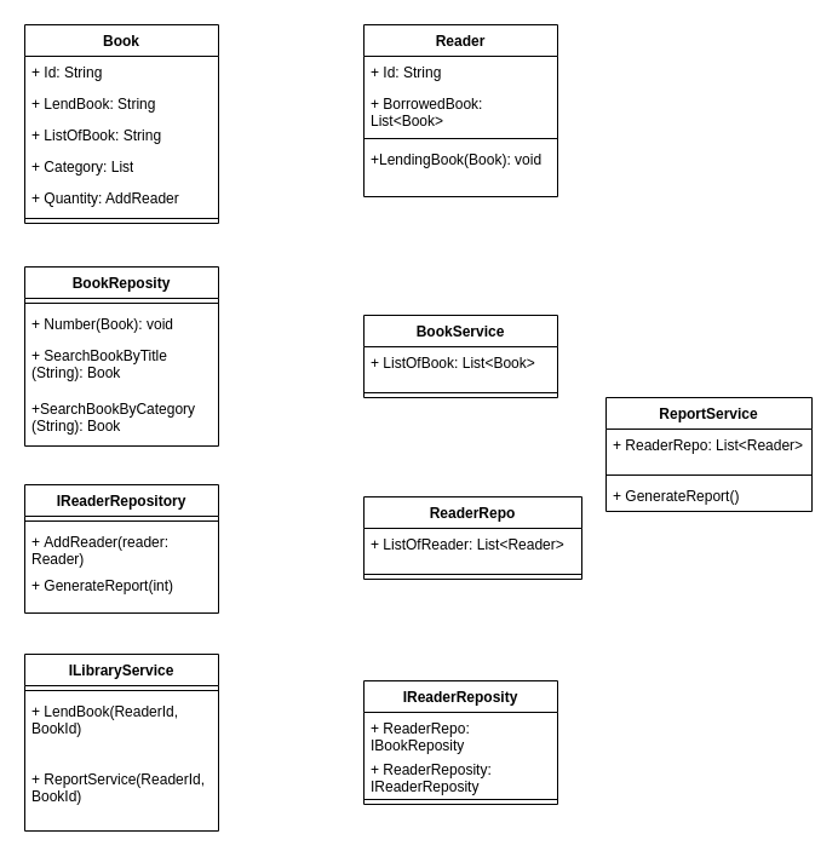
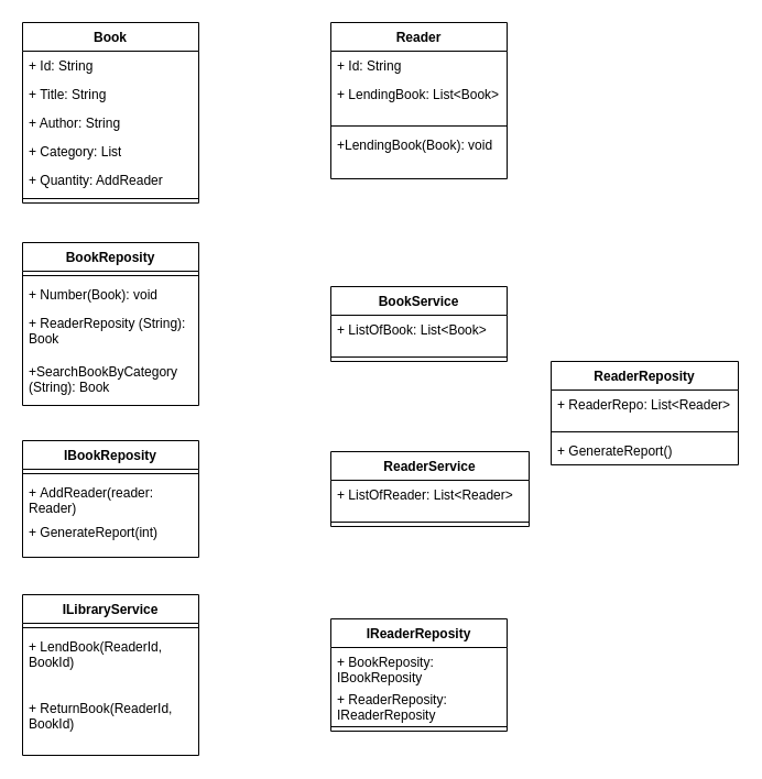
  <mxCell id="0" />
  <mxCell id="1" parent="0" />
  <mxCell id="2" value="Book" style="swimlane;fontStyle=1;align=center;verticalAlign=top;childLayout=stackLayout;horizontal=1;startSize=26;horizontalStack=0;resizeParent=1;resizeParentMax=0;resizeLast=0;collapsible=1;marginBottom=0;whiteSpace=wrap;html=1;" vertex="1" parent="1"><mxGeometry x="20" y="20" width="160" height="164" as="geometry" /></mxCell>
  <mxCell id="3" value="+ Id: String" style="text;strokeColor=none;fillColor=none;align=left;verticalAlign=top;spacingLeft=4;spacingRight=4;overflow=hidden;rotatable=0;points=[[0,0.5],[1,0.5]];portConstraint=eastwest;whiteSpace=wrap;html=1;" vertex="1" parent="2"><mxGeometry y="26" width="160" height="26" as="geometry" /></mxCell>
- <mxCell id="4" value="+ LendBook: String" style="text;strokeColor=none;fillColor=none;align=left;verticalAlign=top;spacingLeft=4;spacingRight=4;overflow=hidden;rotatable=0;points=[[0,0.5],[1,0.5]];portConstraint=eastwest;whiteSpace=wrap;html=1;" vertex="1" parent="2"><mxGeometry y="52" width="160" height="26" as="geometry" /></mxCell>
- <mxCell id="5" value="+ ListOfBook: String" style="text;strokeColor=none;fillColor=none;align=left;verticalAlign=top;spacingLeft=4;spacingRight=4;overflow=hidden;rotatable=0;points=[[0,0.5],[1,0.5]];portConstraint=eastwest;whiteSpace=wrap;html=1;" vertex="1" parent="2"><mxGeometry y="78" width="160" height="26" as="geometry" /></mxCell>
+ <mxCell id="4" value="+ Title: String" style="text;strokeColor=none;fillColor=none;align=left;verticalAlign=top;spacingLeft=4;spacingRight=4;overflow=hidden;rotatable=0;points=[[0,0.5],[1,0.5]];portConstraint=eastwest;whiteSpace=wrap;html=1;" vertex="1" parent="2"><mxGeometry y="52" width="160" height="26" as="geometry" /></mxCell>
+ <mxCell id="5" value="+ Author: String" style="text;strokeColor=none;fillColor=none;align=left;verticalAlign=top;spacingLeft=4;spacingRight=4;overflow=hidden;rotatable=0;points=[[0,0.5],[1,0.5]];portConstraint=eastwest;whiteSpace=wrap;html=1;" vertex="1" parent="2"><mxGeometry y="78" width="160" height="26" as="geometry" /></mxCell>
  <mxCell id="6" value="+ Category: List" style="text;strokeColor=none;fillColor=none;align=left;verticalAlign=top;spacingLeft=4;spacingRight=4;overflow=hidden;rotatable=0;points=[[0,0.5],[1,0.5]];portConstraint=eastwest;whiteSpace=wrap;html=1;" vertex="1" parent="2"><mxGeometry y="104" width="160" height="26" as="geometry" /></mxCell>
  <mxCell id="7" value="+ Quantity: AddReader" style="text;strokeColor=none;fillColor=none;align=left;verticalAlign=top;spacingLeft=4;spacingRight=4;overflow=hidden;rotatable=0;points=[[0,0.5],[1,0.5]];portConstraint=eastwest;whiteSpace=wrap;html=1;" vertex="1" parent="2"><mxGeometry y="130" width="160" height="26" as="geometry" /></mxCell>
  <mxCell id="8" value="" style="line;strokeWidth=1;fillColor=none;align=left;verticalAlign=middle;spacingTop=-1;spacingLeft=3;spacingRight=3;rotatable=0;labelPosition=right;points=[];portConstraint=eastwest;strokeColor=inherit;" vertex="1" parent="2"><mxGeometry y="156" width="160" height="8" as="geometry" /></mxCell>
  <mxCell id="9" value="Reader" style="swimlane;fontStyle=1;align=center;verticalAlign=top;childLayout=stackLayout;horizontal=1;startSize=26;horizontalStack=0;resizeParent=1;resizeParentMax=0;resizeLast=0;collapsible=1;marginBottom=0;whiteSpace=wrap;html=1;" vertex="1" parent="1"><mxGeometry x="300" y="20" width="160" height="142" as="geometry" /></mxCell>
  <mxCell id="10" value="+ Id: String" style="text;strokeColor=none;fillColor=none;align=left;verticalAlign=top;spacingLeft=4;spacingRight=4;overflow=hidden;rotatable=0;points=[[0,0.5],[1,0.5]];portConstraint=eastwest;whiteSpace=wrap;html=1;" vertex="1" parent="9"><mxGeometry y="26" width="160" height="26" as="geometry" /></mxCell>
- <mxCell id="11" value="+ BorrowedBook: List&amp;lt;Book&amp;gt;" style="text;strokeColor=none;fillColor=none;align=left;verticalAlign=top;spacingLeft=4;spacingRight=4;overflow=hidden;rotatable=0;points=[[0,0.5],[1,0.5]];portConstraint=eastwest;whiteSpace=wrap;html=1;" vertex="1" parent="9"><mxGeometry y="52" width="160" height="38" as="geometry" /></mxCell>
+ <mxCell id="11" value="+ LendingBook: List&amp;lt;Book&amp;gt;" style="text;strokeColor=none;fillColor=none;align=left;verticalAlign=top;spacingLeft=4;spacingRight=4;overflow=hidden;rotatable=0;points=[[0,0.5],[1,0.5]];portConstraint=eastwest;whiteSpace=wrap;html=1;" vertex="1" parent="9"><mxGeometry y="52" width="160" height="38" as="geometry" /></mxCell>
  <mxCell id="12" value="" style="line;strokeWidth=1;fillColor=none;align=left;verticalAlign=middle;spacingTop=-1;spacingLeft=3;spacingRight=3;rotatable=0;labelPosition=right;points=[];portConstraint=eastwest;strokeColor=inherit;" vertex="1" parent="9"><mxGeometry y="90" width="160" height="8" as="geometry" /></mxCell>
  <mxCell id="13" value="+LendingBook&lt;span style=&quot;background-color: transparent; color: light-dark(rgb(0, 0, 0), rgb(255, 255, 255));&quot;&gt;(Book): void&lt;/span&gt;" style="text;strokeColor=none;fillColor=none;align=left;verticalAlign=top;spacingLeft=4;spacingRight=4;overflow=hidden;rotatable=0;points=[[0,0.5],[1,0.5]];portConstraint=eastwest;whiteSpace=wrap;html=1;" vertex="1" parent="9"><mxGeometry y="98" width="160" height="44" as="geometry" /></mxCell>
- <mxCell id="14" value="ReportService" style="swimlane;fontStyle=1;align=center;verticalAlign=top;childLayout=stackLayout;horizontal=1;startSize=26;horizontalStack=0;resizeParent=1;resizeParentMax=0;resizeLast=0;collapsible=1;marginBottom=0;whiteSpace=wrap;html=1;" vertex="1" parent="1"><mxGeometry x="500" y="328" width="170" height="94" as="geometry" /></mxCell>
+ <mxCell id="14" value="ReaderReposity" style="swimlane;fontStyle=1;align=center;verticalAlign=top;childLayout=stackLayout;horizontal=1;startSize=26;horizontalStack=0;resizeParent=1;resizeParentMax=0;resizeLast=0;collapsible=1;marginBottom=0;whiteSpace=wrap;html=1;" vertex="1" parent="1"><mxGeometry x="500" y="328" width="170" height="94" as="geometry" /></mxCell>
  <mxCell id="15" value="+ ReaderRepo: List&amp;lt;Reader&amp;gt;" style="text;strokeColor=none;fillColor=none;align=left;verticalAlign=top;spacingLeft=4;spacingRight=4;overflow=hidden;rotatable=0;points=[[0,0.5],[1,0.5]];portConstraint=eastwest;whiteSpace=wrap;html=1;" vertex="1" parent="14"><mxGeometry y="26" width="170" height="34" as="geometry" /></mxCell>
  <mxCell id="16" value="" style="line;strokeWidth=1;fillColor=none;align=left;verticalAlign=middle;spacingTop=-1;spacingLeft=3;spacingRight=3;rotatable=0;labelPosition=right;points=[];portConstraint=eastwest;strokeColor=inherit;" vertex="1" parent="14"><mxGeometry y="60" width="170" height="8" as="geometry" /></mxCell>
  <mxCell id="17" value="+ GenerateReport()" style="text;strokeColor=none;fillColor=none;align=left;verticalAlign=top;spacingLeft=4;spacingRight=4;overflow=hidden;rotatable=0;points=[[0,0.5],[1,0.5]];portConstraint=eastwest;whiteSpace=wrap;html=1;" vertex="1" parent="14"><mxGeometry y="68" width="170" height="26" as="geometry" /></mxCell>
  <mxCell id="18" value="BookReposity       " style="swimlane;fontStyle=1;align=center;verticalAlign=top;childLayout=stackLayout;horizontal=1;startSize=26;horizontalStack=0;resizeParent=1;resizeParentMax=0;resizeLast=0;collapsible=1;marginBottom=0;whiteSpace=wrap;html=1;" vertex="1" parent="1"><mxGeometry x="20" y="220" width="160" height="148" as="geometry" /></mxCell>
  <mxCell id="19" value="" style="line;strokeWidth=1;fillColor=none;align=left;verticalAlign=middle;spacingTop=-1;spacingLeft=3;spacingRight=3;rotatable=0;labelPosition=right;points=[];portConstraint=eastwest;strokeColor=inherit;" vertex="1" parent="18"><mxGeometry y="26" width="160" height="8" as="geometry" /></mxCell>
  <mxCell id="20" value="+ Number(Book): void" style="text;strokeColor=none;fillColor=none;align=left;verticalAlign=top;spacingLeft=4;spacingRight=4;overflow=hidden;rotatable=0;points=[[0,0.5],[1,0.5]];portConstraint=eastwest;whiteSpace=wrap;html=1;" vertex="1" parent="18"><mxGeometry y="34" width="160" height="26" as="geometry" /></mxCell>
- <mxCell id="21" value="+ SearchBookByTitle (String): Book" style="text;strokeColor=none;fillColor=none;align=left;verticalAlign=top;spacingLeft=4;spacingRight=4;overflow=hidden;rotatable=0;points=[[0,0.5],[1,0.5]];portConstraint=eastwest;whiteSpace=wrap;html=1;" vertex="1" parent="18"><mxGeometry y="60" width="160" height="44" as="geometry" /></mxCell>
+ <mxCell id="21" value="+ ReaderReposity (String): Book" style="text;strokeColor=none;fillColor=none;align=left;verticalAlign=top;spacingLeft=4;spacingRight=4;overflow=hidden;rotatable=0;points=[[0,0.5],[1,0.5]];portConstraint=eastwest;whiteSpace=wrap;html=1;" vertex="1" parent="18"><mxGeometry y="60" width="160" height="44" as="geometry" /></mxCell>
  <mxCell id="22" value="+SearchBookByCategory&lt;div&gt;(String): Book&lt;/div&gt;" style="text;strokeColor=none;fillColor=none;align=left;verticalAlign=top;spacingLeft=4;spacingRight=4;overflow=hidden;rotatable=0;points=[[0,0.5],[1,0.5]];portConstraint=eastwest;whiteSpace=wrap;html=1;" vertex="1" parent="18"><mxGeometry y="104" width="160" height="44" as="geometry" /></mxCell>
- <mxCell id="23" value=" IReaderRepository" style="swimlane;fontStyle=1;align=center;verticalAlign=top;childLayout=stackLayout;horizontal=1;startSize=26;horizontalStack=0;resizeParent=1;resizeParentMax=0;resizeLast=0;collapsible=1;marginBottom=0;whiteSpace=wrap;html=1;" vertex="1" parent="1"><mxGeometry x="20" y="400" width="160" height="106" as="geometry" /></mxCell>
+ <mxCell id="23" value=" IBookReposity" style="swimlane;fontStyle=1;align=center;verticalAlign=top;childLayout=stackLayout;horizontal=1;startSize=26;horizontalStack=0;resizeParent=1;resizeParentMax=0;resizeLast=0;collapsible=1;marginBottom=0;whiteSpace=wrap;html=1;" vertex="1" parent="1"><mxGeometry x="20" y="400" width="160" height="106" as="geometry" /></mxCell>
  <mxCell id="24" value="" style="line;strokeWidth=1;fillColor=none;align=left;verticalAlign=middle;spacingTop=-1;spacingLeft=3;spacingRight=3;rotatable=0;labelPosition=right;points=[];portConstraint=eastwest;strokeColor=inherit;" vertex="1" parent="23"><mxGeometry y="26" width="160" height="8" as="geometry" /></mxCell>
  <mxCell id="25" value="+&amp;nbsp;AddReader(reader: Reader)" style="text;strokeColor=none;fillColor=none;align=left;verticalAlign=top;spacingLeft=4;spacingRight=4;overflow=hidden;rotatable=0;points=[[0,0.5],[1,0.5]];portConstraint=eastwest;whiteSpace=wrap;html=1;" vertex="1" parent="23"><mxGeometry y="34" width="160" height="36" as="geometry" /></mxCell>
  <mxCell id="26" value="+ GenerateReport(int)" style="text;strokeColor=none;fillColor=none;align=left;verticalAlign=top;spacingLeft=4;spacingRight=4;overflow=hidden;rotatable=0;points=[[0,0.5],[1,0.5]];portConstraint=eastwest;whiteSpace=wrap;html=1;" vertex="1" parent="23"><mxGeometry y="70" width="160" height="36" as="geometry" /></mxCell>
  <mxCell id="27" value=" ILibraryService  " style="swimlane;fontStyle=1;align=center;verticalAlign=top;childLayout=stackLayout;horizontal=1;startSize=26;horizontalStack=0;resizeParent=1;resizeParentMax=0;resizeLast=0;collapsible=1;marginBottom=0;whiteSpace=wrap;html=1;" vertex="1" parent="1"><mxGeometry x="20" y="540" width="160" height="146" as="geometry" /></mxCell>
  <mxCell id="28" value="" style="line;strokeWidth=1;fillColor=none;align=left;verticalAlign=middle;spacingTop=-1;spacingLeft=3;spacingRight=3;rotatable=0;labelPosition=right;points=[];portConstraint=eastwest;strokeColor=inherit;" vertex="1" parent="27"><mxGeometry y="26" width="160" height="8" as="geometry" /></mxCell>
  <mxCell id="29" value="+ LendBook(ReaderId, BookId)" style="text;strokeColor=none;fillColor=none;align=left;verticalAlign=top;spacingLeft=4;spacingRight=4;overflow=hidden;rotatable=0;points=[[0,0.5],[1,0.5]];portConstraint=eastwest;whiteSpace=wrap;html=1;" vertex="1" parent="27"><mxGeometry y="34" width="160" height="56" as="geometry" /></mxCell>
- <mxCell id="30" value="+ ReportService(ReaderId, BookId)" style="text;strokeColor=none;fillColor=none;align=left;verticalAlign=top;spacingLeft=4;spacingRight=4;overflow=hidden;rotatable=0;points=[[0,0.5],[1,0.5]];portConstraint=eastwest;whiteSpace=wrap;html=1;" vertex="1" parent="27"><mxGeometry y="90" width="160" height="56" as="geometry" /></mxCell>
+ <mxCell id="30" value="+ ReturnBook(ReaderId, BookId)" style="text;strokeColor=none;fillColor=none;align=left;verticalAlign=top;spacingLeft=4;spacingRight=4;overflow=hidden;rotatable=0;points=[[0,0.5],[1,0.5]];portConstraint=eastwest;whiteSpace=wrap;html=1;" vertex="1" parent="27"><mxGeometry y="90" width="160" height="56" as="geometry" /></mxCell>
  <mxCell id="31" value="BookService" style="swimlane;fontStyle=1;align=center;verticalAlign=top;childLayout=stackLayout;horizontal=1;startSize=26;horizontalStack=0;resizeParent=1;resizeParentMax=0;resizeLast=0;collapsible=1;marginBottom=0;whiteSpace=wrap;html=1;" vertex="1" parent="1"><mxGeometry x="300" y="260" width="160" height="68" as="geometry" /></mxCell>
  <mxCell id="32" value="+ ListOfBook: List&amp;lt;Book&amp;gt;" style="text;strokeColor=none;fillColor=none;align=left;verticalAlign=top;spacingLeft=4;spacingRight=4;overflow=hidden;rotatable=0;points=[[0,0.5],[1,0.5]];portConstraint=eastwest;whiteSpace=wrap;html=1;" vertex="1" parent="31"><mxGeometry y="26" width="160" height="34" as="geometry" /></mxCell>
  <mxCell id="33" value="" style="line;strokeWidth=1;fillColor=none;align=left;verticalAlign=middle;spacingTop=-1;spacingLeft=3;spacingRight=3;rotatable=0;labelPosition=right;points=[];portConstraint=eastwest;strokeColor=inherit;" vertex="1" parent="31"><mxGeometry y="60" width="160" height="8" as="geometry" /></mxCell>
- <mxCell id="34" value="ReaderRepo" style="swimlane;fontStyle=1;align=center;verticalAlign=top;childLayout=stackLayout;horizontal=1;startSize=26;horizontalStack=0;resizeParent=1;resizeParentMax=0;resizeLast=0;collapsible=1;marginBottom=0;whiteSpace=wrap;html=1;" vertex="1" parent="1"><mxGeometry x="300" y="410" width="180" height="68" as="geometry" /></mxCell>
+ <mxCell id="34" value="ReaderService" style="swimlane;fontStyle=1;align=center;verticalAlign=top;childLayout=stackLayout;horizontal=1;startSize=26;horizontalStack=0;resizeParent=1;resizeParentMax=0;resizeLast=0;collapsible=1;marginBottom=0;whiteSpace=wrap;html=1;" vertex="1" parent="1"><mxGeometry x="300" y="410" width="180" height="68" as="geometry" /></mxCell>
  <mxCell id="35" value="+ ListOfReader: List&amp;lt;Reader&amp;gt;" style="text;strokeColor=none;fillColor=none;align=left;verticalAlign=top;spacingLeft=4;spacingRight=4;overflow=hidden;rotatable=0;points=[[0,0.5],[1,0.5]];portConstraint=eastwest;whiteSpace=wrap;html=1;" vertex="1" parent="34"><mxGeometry y="26" width="180" height="34" as="geometry" /></mxCell>
  <mxCell id="36" value="" style="line;strokeWidth=1;fillColor=none;align=left;verticalAlign=middle;spacingTop=-1;spacingLeft=3;spacingRight=3;rotatable=0;labelPosition=right;points=[];portConstraint=eastwest;strokeColor=inherit;" vertex="1" parent="34"><mxGeometry y="60" width="180" height="8" as="geometry" /></mxCell>
  <mxCell id="37" value="IReaderReposity" style="swimlane;fontStyle=1;align=center;verticalAlign=top;childLayout=stackLayout;horizontal=1;startSize=26;horizontalStack=0;resizeParent=1;resizeParentMax=0;resizeLast=0;collapsible=1;marginBottom=0;whiteSpace=wrap;html=1;" vertex="1" parent="1"><mxGeometry x="300" y="562" width="160" height="102" as="geometry" /></mxCell>
- <mxCell id="38" value="+ ReaderRepo: IBookReposity" style="text;strokeColor=none;fillColor=none;align=left;verticalAlign=top;spacingLeft=4;spacingRight=4;overflow=hidden;rotatable=0;points=[[0,0.5],[1,0.5]];portConstraint=eastwest;whiteSpace=wrap;html=1;" vertex="1" parent="37"><mxGeometry y="26" width="160" height="34" as="geometry" /></mxCell>
+ <mxCell id="38" value="+ BookReposity: IBookReposity" style="text;strokeColor=none;fillColor=none;align=left;verticalAlign=top;spacingLeft=4;spacingRight=4;overflow=hidden;rotatable=0;points=[[0,0.5],[1,0.5]];portConstraint=eastwest;whiteSpace=wrap;html=1;" vertex="1" parent="37"><mxGeometry y="26" width="160" height="34" as="geometry" /></mxCell>
  <mxCell id="39" value="+ ReaderReposity: IReaderReposity" style="text;strokeColor=none;fillColor=none;align=left;verticalAlign=top;spacingLeft=4;spacingRight=4;overflow=hidden;rotatable=0;points=[[0,0.5],[1,0.5]];portConstraint=eastwest;whiteSpace=wrap;html=1;" vertex="1" parent="37"><mxGeometry y="60" width="160" height="34" as="geometry" /></mxCell>
  <mxCell id="40" value="" style="line;strokeWidth=1;fillColor=none;align=left;verticalAlign=middle;spacingTop=-1;spacingLeft=3;spacingRight=3;rotatable=0;labelPosition=right;points=[];portConstraint=eastwest;strokeColor=inherit;" vertex="1" parent="37"><mxGeometry y="94" width="160" height="8" as="geometry" /></mxCell>
